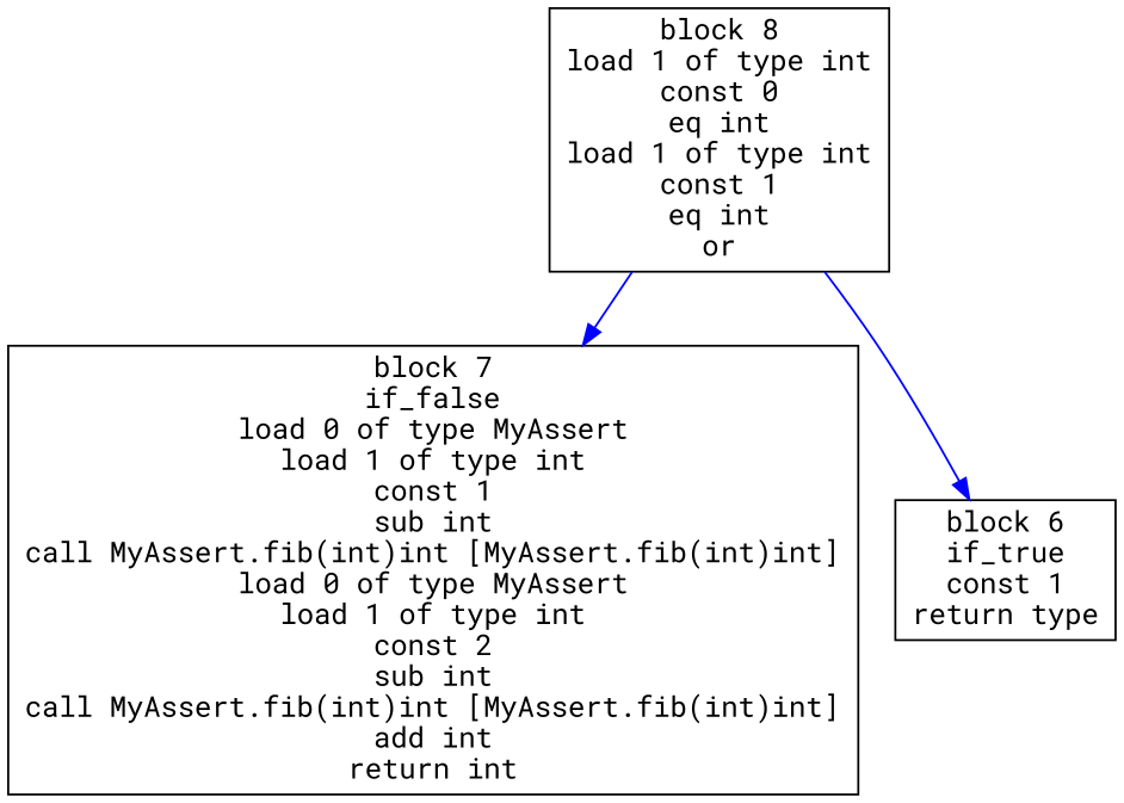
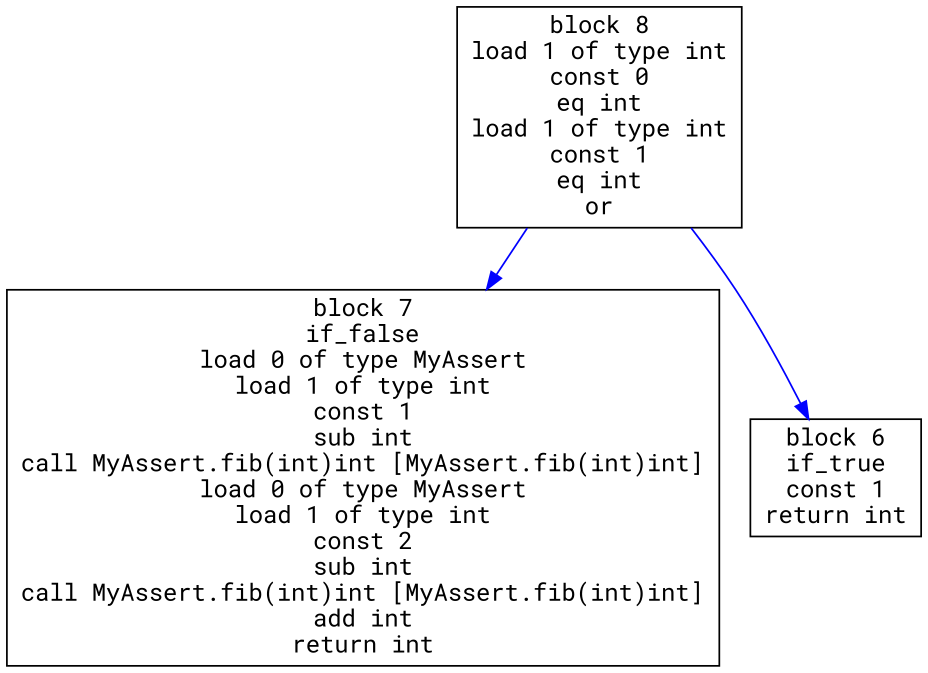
  digraph {
    fontname="Roboto Mono"
    node [shape=box fontname="Roboto Mono"]
    edge [color=blue fontsize=8 fontname="Roboto Mono"]
    n1 [label="block 8\nload 1 of type int\nconst 0\neq int\nload 1 of type int\nconst 1\neq int\nor"]
    n2 [label="block 7\nif_false\nload 0 of type MyAssert\nload 1 of type int\nconst 1\nsub int\ncall MyAssert.fib(int)int [MyAssert.fib(int)int]\nload 0 of type MyAssert\nload 1 of type int\nconst 2\nsub int\ncall MyAssert.fib(int)int [MyAssert.fib(int)int]\nadd int\nreturn int"]
-   n3 [label="block 6\nif_true\nconst 1\nreturn type"]
+   n3 [label="block 6\nif_true\nconst 1\nreturn int"]
    n1 -> n2
    n1 -> n3
  }
